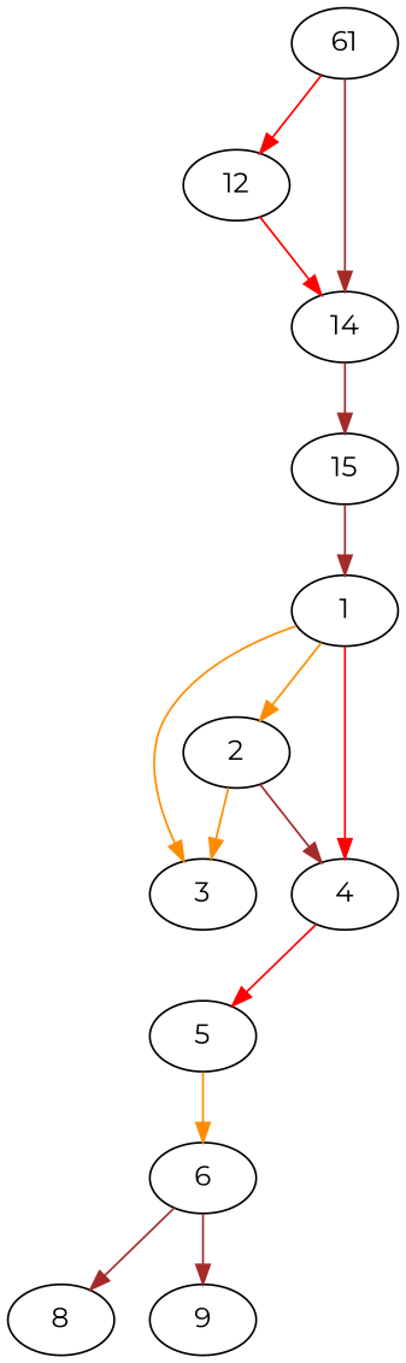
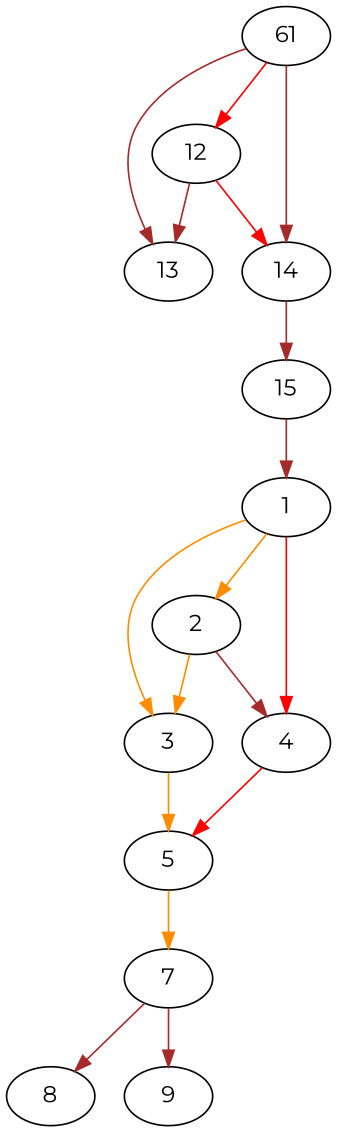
  digraph {
    fontname=Montserrat
    node [fontname=Montserrat]
    edge [color=brown fontname=Montserrat heightLimit=8 primaryType=sideStreet secondaryType=none village=Bonn weight=3]
    1
    2
    3
    4
    5
-   6
+   6 [label=7]
    8
    9
    n9 [label=61]
    12
+   13
    14
    15
    1 -> 2 [color=darkorange heightLimit=10]
    1 -> 3 [color=darkorange heightLimit=2 secondaryType=tunnel weight=1]
    1 -> 4 [color=red secondaryType=oneWayStreet weight=7]
    2 -> 3 [color=darkorange weight=6]
    2 -> 4 [heightLimit=9 primaryType=mainStreet]
+   3 -> 5 [color=darkorange heightLimit=12 weight=9]
    4 -> 5 [color=red heightLimit=4 primaryType=mainStreet secondaryType=oneWayStreet weight=2]
    5 -> 6 [color=darkorange heightLimit=10 primaryType=countyRoad village=Lummerland weight=16]
    6 -> 8 [heightLimit=2 secondaryType=tunnel village=Berlin weight=1]
    6 -> 9 [secondaryType=oneWayStreet village=Berlin weight=7]
    n9 -> 12 [color=red heightLimit=10 village=Stuttgart]
+   n9 -> 13 [heightLimit=2 secondaryType=tunnel village=Stuttgart weight=1]
    n9 -> 14 [secondaryType=oneWayStreet village=Stuttgart weight=7]
+   12 -> 13 [village=Stuttgart weight=6]
    12 -> 14 [color=red heightLimit=9 primaryType=mainStreet village=Stuttgart]
    14 -> 15 [heightLimit=4 primaryType=mainStreet secondaryType=oneWayStreet village=Stuttgart weight=2]
    15 -> 1 [heightLimit=10 primaryType=countyRoad village=Lummerland weight=29]
  }
